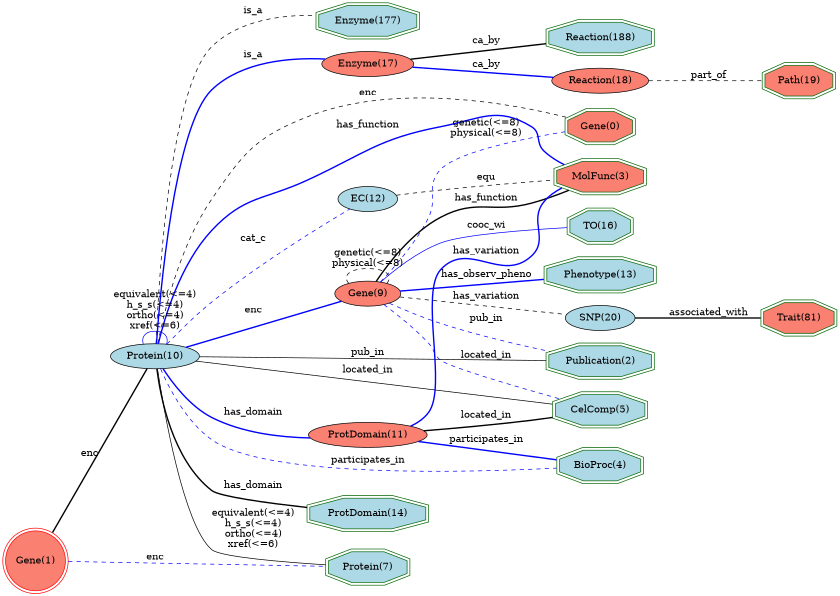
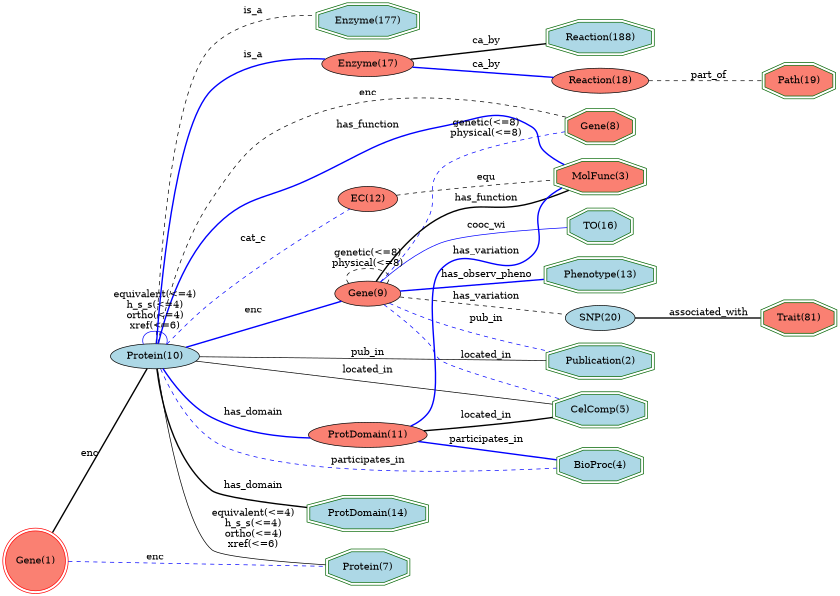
  digraph {
    rankdir=LR
    node [color=darkgreen fillcolor=lightblue shape=doubleoctagon style=filled]
    edge [arrowhead=none color=blue style=bold]
-   "Gene(8)" [fillcolor=salmon height=0.61111 width=1.286 label="Gene(0)"]
+   "Gene(8)" [fillcolor=salmon height=0.61111 width=1.286]
    "MolFunc(3)" [fillcolor=salmon height=0.61111 width=1.7]
    "TO(16)" [height=0.61111 width=1.2077]
    "Protein(7)" [height=0.61111 width=1.4931]
    "Path(19)" [fillcolor=salmon height=0.61111 width=1.3307]
    "Reaction(188)" [height=0.61111 width=1.9359]
    n7 [fillcolor=salmon height=0.61111 label="Trait(81)" width=1.3655]
    "Phenotype(13)" [height=0.61111 width=1.9805]
    "Gene(1)" [color=red fillcolor=salmon height=1.1966 shape=doublecircle width=1.1966]
    "Protein(10)" [height=0.5 width=1.3996 color="" shape=""]
    "CelComp(5)" [height=0.61111 width=1.7443]
    "BioProc(4)" [height=0.61111 width=1.5966]
    "Publication(2)" [height=0.61111 width=1.9362]
    "ProtDomain(14)" [height=0.61111 width=2.1578]
    "Enzyme(177)" [height=0.61111 width=1.8621]
-   "EC(12)" [height=0.5 width=1.0039 color="" shape=""]
+   "EC(12)" [fillcolor=salmon height=0.5 width=1.0039 color="" shape=""]
    "Gene(9)" [fillcolor=salmon height=0.5 width=1.0855 color="" shape=""]
    "ProtDomain(11)" [fillcolor=salmon height=0.5 width=1.8819 color="" shape=""]
    "Enzyme(17)" [fillcolor=salmon height=0.5 width=1.4949 color="" shape=""]
    "SNP(20)" [height=0.5 width=1.1406 color="" shape=""]
    "Reaction(18)" [fillcolor=salmon height=0.5 width=1.5631 color="" shape=""]
    "Gene(1)" -> "Protein(7)" [label=enc style=dashed]
    "Gene(1)" -> "Protein(10)" [color=black label=enc]
    "Protein(10)" -> "Gene(8)" [color=black label=enc style=dashed]
    "Protein(10)" -> "MolFunc(3)" [label=has_function]
    "Protein(10)" -> "Protein(7)" [color=black label="equivalent(<=4)\nh_s_s(<=4)\northo(<=4)\nxref(<=6)" style=solid]
    "Protein(10)" -> "Protein(10)" [label="equivalent(<=4)\nh_s_s(<=4)\northo(<=4)\nxref(<=6)" style=solid]
    "Protein(10)" -> "CelComp(5)" [color=black label=located_in style=solid]
    "Protein(10)" -> "BioProc(4)" [label=participates_in style=dashed]
    "Protein(10)" -> "Publication(2)" [color=black label=pub_in style=solid]
    "Protein(10)" -> "ProtDomain(14)" [color=black label=has_domain]
    "Protein(10)" -> "Enzyme(177)" [color=black label=is_a style=dashed]
    "Protein(10)" -> "EC(12)" [label=cat_c style=dashed]
    "Protein(10)" -> "Gene(9)" [label=enc]
    "Protein(10)" -> "ProtDomain(11)" [label=has_domain]
    "Protein(10)" -> "Enzyme(17)" [label=is_a]
    "EC(12)" -> "MolFunc(3)" [color=black label=equ style=dashed]
    "Gene(9)" -> "Gene(8)" [label="genetic(<=8)\nphysical(<=8)" style=dashed]
    "Gene(9)" -> "MolFunc(3)" [color=black label=has_function]
    "Gene(9)" -> "TO(16)" [label=cooc_wi style=solid]
    "Gene(9)" -> "Phenotype(13)" [label=has_observ_pheno]
    "Gene(9)" -> "CelComp(5)" [label=located_in style=dashed]
    "Gene(9)" -> "Publication(2)" [label=pub_in style=dashed]
    "Gene(9)" -> "Gene(9)" [color=black label="genetic(<=8)\nphysical(<=8)" style=dashed]
    "Gene(9)" -> "SNP(20)" [color=black label=has_variation style=dashed]
    "ProtDomain(11)" -> "MolFunc(3)" [label=has_variation]
    "ProtDomain(11)" -> "CelComp(5)" [color=black label=located_in]
    "ProtDomain(11)" -> "BioProc(4)" [label=participates_in]
    "Enzyme(17)" -> "Reaction(188)" [color=black label=ca_by]
    "Enzyme(17)" -> "Reaction(18)" [label=ca_by]
    "SNP(20)" -> n7 [color=black label=associated_with]
    "Reaction(18)" -> "Path(19)" [color=black label=part_of style=dashed]
  }
